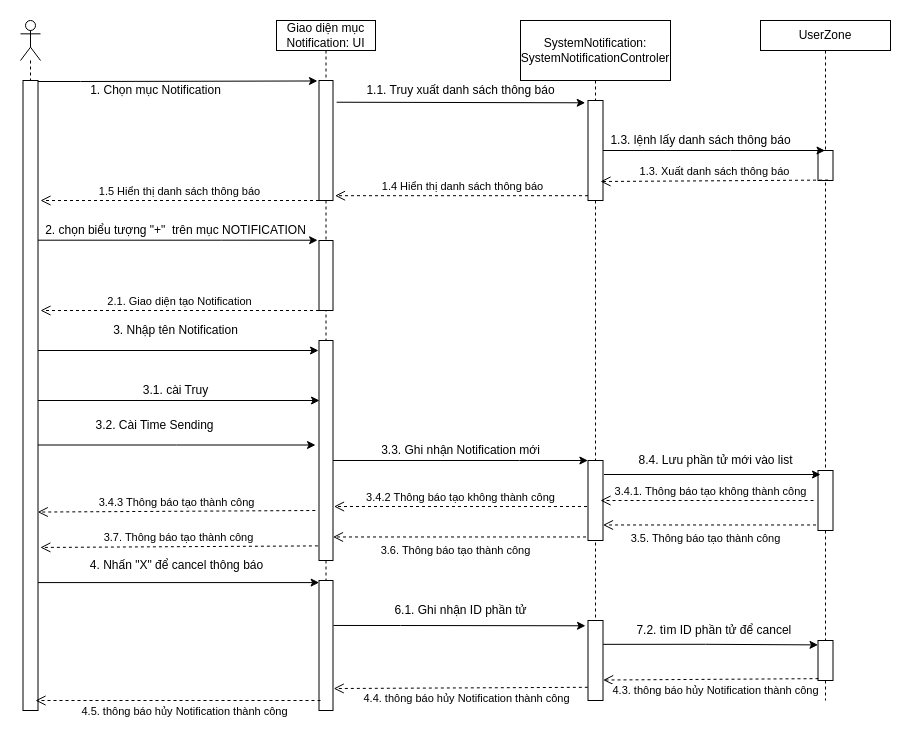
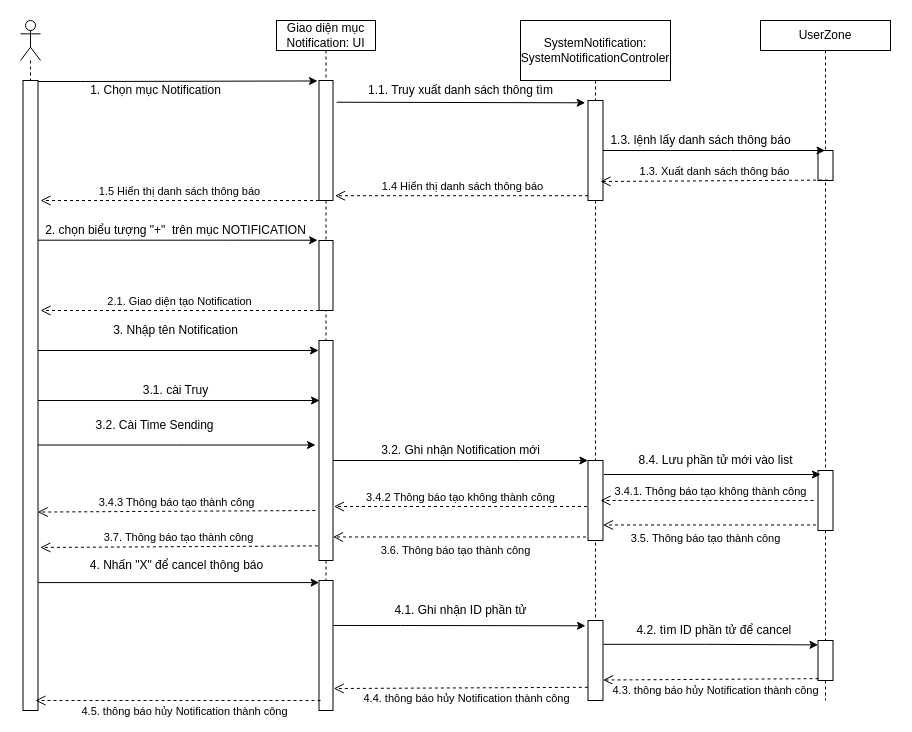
  <mxCell id="0" />
  <mxCell id="1" parent="0" />
  <mxCell id="2" value="" style="shape=umlLifeline;participant=umlActor;perimeter=lifelinePerimeter;whiteSpace=wrap;html=1;container=1;collapsible=0;recursiveResize=0;verticalAlign=top;spacingTop=36;outlineConnect=0;" parent="1" vertex="1"><mxGeometry x="20" y="20" width="20" height="690" as="geometry" /></mxCell>
  <mxCell id="3" value="" style="html=1;points=[];perimeter=orthogonalPerimeter;" parent="2" vertex="1"><mxGeometry x="2.5" y="60" width="15" height="630" as="geometry" /></mxCell>
  <mxCell id="4" value="Giao diện mục Notification: UI" style="shape=umlLifeline;perimeter=lifelinePerimeter;whiteSpace=wrap;html=1;container=1;collapsible=0;recursiveResize=0;outlineConnect=0;size=30;" parent="1" vertex="1"><mxGeometry x="276" y="20" width="99" height="690" as="geometry" /></mxCell>
  <mxCell id="5" value="" style="html=1;points=[];perimeter=orthogonalPerimeter;" parent="4" vertex="1"><mxGeometry x="42.5" y="60" width="14" height="120" as="geometry" /></mxCell>
  <mxCell id="6" value="" style="html=1;points=[];perimeter=orthogonalPerimeter;" parent="4" vertex="1"><mxGeometry x="42.5" y="320" width="14" height="220" as="geometry" /></mxCell>
  <mxCell id="7" value="" style="html=1;points=[];perimeter=orthogonalPerimeter;" parent="4" vertex="1"><mxGeometry x="42.5" y="220" width="14" height="70" as="geometry" /></mxCell>
  <mxCell id="8" value="" style="html=1;points=[];perimeter=orthogonalPerimeter;" parent="4" vertex="1"><mxGeometry x="42.5" y="560" width="14" height="130" as="geometry" /></mxCell>
  <mxCell id="9" value="SystemNotification: SystemNotificationControler" style="shape=umlLifeline;perimeter=lifelinePerimeter;whiteSpace=wrap;html=1;container=1;collapsible=0;recursiveResize=0;outlineConnect=0;size=60;" parent="1" vertex="1"><mxGeometry x="520" y="20" width="150" height="680" as="geometry" /></mxCell>
  <mxCell id="10" value="" style="html=1;points=[];perimeter=orthogonalPerimeter;" parent="9" vertex="1"><mxGeometry x="67.5" y="80" width="15" height="100" as="geometry" /></mxCell>
  <mxCell id="11" value="" style="html=1;points=[];perimeter=orthogonalPerimeter;" parent="9" vertex="1"><mxGeometry x="67.5" y="440" width="15" height="80" as="geometry" /></mxCell>
  <mxCell id="12" value="" style="html=1;points=[];perimeter=orthogonalPerimeter;" parent="9" vertex="1"><mxGeometry x="67.5" y="600" width="15" height="80" as="geometry" /></mxCell>
  <mxCell id="13" value="UserZone" style="shape=umlLifeline;perimeter=lifelinePerimeter;whiteSpace=wrap;html=1;container=1;collapsible=0;recursiveResize=0;outlineConnect=0;size=30;" parent="1" vertex="1"><mxGeometry x="760" y="20" width="130" height="680" as="geometry" /></mxCell>
  <mxCell id="14" value="" style="html=1;points=[];perimeter=orthogonalPerimeter;" parent="13" vertex="1"><mxGeometry x="57.5" y="130" width="15" height="30" as="geometry" /></mxCell>
  <mxCell id="15" value="" style="html=1;points=[];perimeter=orthogonalPerimeter;" parent="13" vertex="1"><mxGeometry x="57.5" y="450" width="15" height="60" as="geometry" /></mxCell>
  <mxCell id="16" value="" style="html=1;points=[];perimeter=orthogonalPerimeter;" parent="13" vertex="1"><mxGeometry x="57.5" y="620" width="15" height="40" as="geometry" /></mxCell>
  <mxCell id="17" style="edgeStyle=orthogonalEdgeStyle;rounded=0;orthogonalLoop=1;jettySize=auto;html=1;" parent="1" source="10" target="13" edge="1"><mxGeometry relative="1" as="geometry"><mxPoint x="730" y="150" as="targetPoint" /><Array as="points"><mxPoint x="730" y="150" /><mxPoint x="730" y="150" /></Array></mxGeometry></mxCell>
  <mxCell id="18" value="1.3. lệnh lấy danh sách thông báo" style="text;html=1;align=center;verticalAlign=middle;resizable=0;points=[];autosize=1;" parent="1" vertex="1"><mxGeometry x="600" y="130" width="200" height="20" as="geometry" /></mxCell>
  <mxCell id="19" style="edgeStyle=orthogonalEdgeStyle;rounded=0;orthogonalLoop=1;jettySize=auto;html=1;entryX=-0.111;entryY=0.004;entryDx=0;entryDy=0;entryPerimeter=0;" parent="1" source="3" target="5" edge="1"><mxGeometry relative="1" as="geometry"><Array as="points"><mxPoint x="80" y="81" /><mxPoint x="80" y="81" /></Array></mxGeometry></mxCell>
  <mxCell id="20" value="1. Chọn mục Notification" style="text;html=1;align=center;verticalAlign=middle;resizable=0;points=[];autosize=1;" parent="1" vertex="1"><mxGeometry x="80" y="80" width="150" height="20" as="geometry" /></mxCell>
  <mxCell id="21" value="1.3. Xuất danh sách thông báo" style="html=1;verticalAlign=bottom;endArrow=open;dashed=1;endSize=8;exitX=0.667;exitY=0.986;exitDx=0;exitDy=0;exitPerimeter=0;" parent="1" source="14" edge="1"><mxGeometry relative="1" as="geometry"><mxPoint x="390" y="180" as="sourcePoint" /><mxPoint x="600" y="181" as="targetPoint" /></mxGeometry></mxCell>
- <mxCell id="22" value="1.1. Truy xuất danh sách thông báo" style="text;html=1;align=center;verticalAlign=middle;resizable=0;points=[];autosize=1;" parent="1" vertex="1"><mxGeometry x="360" y="80" width="200" height="20" as="geometry" /></mxCell>
+ <mxCell id="22" value="1.1. Truy xuất danh sách thông tìm" style="text;html=1;align=center;verticalAlign=middle;resizable=0;points=[];autosize=1;" parent="1" vertex="1"><mxGeometry x="360" y="80" width="200" height="20" as="geometry" /></mxCell>
  <mxCell id="23" style="edgeStyle=orthogonalEdgeStyle;rounded=0;orthogonalLoop=1;jettySize=auto;html=1;entryX=-0.1;entryY=-0.004;entryDx=0;entryDy=0;entryPerimeter=0;" parent="1" source="3" target="7" edge="1"><mxGeometry relative="1" as="geometry"><Array as="points"><mxPoint x="221" y="239" /></Array></mxGeometry></mxCell>
  <mxCell id="24" value="2. chọn biểu tượng &quot;+&quot;&amp;nbsp; trên mục NOTIFICATION" style="text;html=1;align=center;verticalAlign=middle;resizable=0;points=[];autosize=1;" parent="1" vertex="1"><mxGeometry x="35" y="220" width="280" height="20" as="geometry" /></mxCell>
  <mxCell id="25" value="2.1. Giao diện tạo Notification" style="html=1;verticalAlign=bottom;endArrow=open;dashed=1;endSize=8;" parent="1" source="7" edge="1"><mxGeometry x="0.014" relative="1" as="geometry"><mxPoint x="120" y="310" as="sourcePoint" /><mxPoint x="40" y="310" as="targetPoint" /><mxPoint x="1" as="offset" /></mxGeometry></mxCell>
  <mxCell id="26" style="edgeStyle=orthogonalEdgeStyle;rounded=0;orthogonalLoop=1;jettySize=auto;html=1;" parent="1" source="3" edge="1"><mxGeometry relative="1" as="geometry"><Array as="points"><mxPoint x="318" y="350" /></Array><mxPoint x="318" y="350" as="targetPoint" /></mxGeometry></mxCell>
  <mxCell id="27" value="3. Nhập tên Notification" style="text;html=1;align=center;verticalAlign=middle;resizable=0;points=[];autosize=1;" parent="1" vertex="1"><mxGeometry x="105" y="320" width="140" height="20" as="geometry" /></mxCell>
  <mxCell id="28" style="edgeStyle=orthogonalEdgeStyle;rounded=0;orthogonalLoop=1;jettySize=auto;html=1;" parent="1" source="3" edge="1"><mxGeometry relative="1" as="geometry"><mxPoint x="319" y="400" as="targetPoint" /><Array as="points"><mxPoint x="319" y="400" /></Array></mxGeometry></mxCell>
  <mxCell id="29" value="3.1. cài Truy" style="text;html=1;align=center;verticalAlign=middle;resizable=0;points=[];autosize=1;" parent="1" vertex="1"><mxGeometry x="120" y="380" width="110" height="20" as="geometry" /></mxCell>
  <mxCell id="30" style="edgeStyle=orthogonalEdgeStyle;rounded=0;orthogonalLoop=1;jettySize=auto;html=1;entryX=-0.25;entryY=0.475;entryDx=0;entryDy=0;entryPerimeter=0;" parent="1" source="3" target="6" edge="1"><mxGeometry relative="1" as="geometry"><mxPoint x="310" y="445" as="targetPoint" /><Array as="points"><mxPoint x="176" y="445" /></Array></mxGeometry></mxCell>
  <mxCell id="31" value="3.2. Cài Time Sending" style="text;html=1;align=center;verticalAlign=middle;resizable=0;points=[];autosize=1;" parent="1" vertex="1"><mxGeometry x="89" y="415" width="130" height="20" as="geometry" /></mxCell>
  <mxCell id="32" style="edgeStyle=orthogonalEdgeStyle;rounded=0;orthogonalLoop=1;jettySize=auto;html=1;entryX=-0.009;entryY=0;entryDx=0;entryDy=0;entryPerimeter=0;" parent="1" source="6" target="11" edge="1"><mxGeometry relative="1" as="geometry"><Array as="points"><mxPoint x="519" y="460" /><mxPoint x="519" y="460" /></Array><mxPoint x="570" y="560" as="targetPoint" /></mxGeometry></mxCell>
- <mxCell id="33" value="3.3. Ghi nhận Notification mới" style="text;html=1;align=center;verticalAlign=middle;resizable=0;points=[];autosize=1;" parent="1" vertex="1"><mxGeometry x="375" y="440" width="170" height="20" as="geometry" /></mxCell>
+ <mxCell id="33" value="3.2. Ghi nhận Notification mới" style="text;html=1;align=center;verticalAlign=middle;resizable=0;points=[];autosize=1;" parent="1" vertex="1"><mxGeometry x="375" y="440" width="170" height="20" as="geometry" /></mxCell>
  <mxCell id="34" style="edgeStyle=orthogonalEdgeStyle;rounded=0;orthogonalLoop=1;jettySize=auto;html=1;" parent="1" edge="1"><mxGeometry relative="1" as="geometry"><mxPoint x="820" y="474" as="targetPoint" /><Array as="points"><mxPoint x="603.5" y="474" /></Array><mxPoint x="630.5" y="474" as="sourcePoint" /></mxGeometry></mxCell>
  <mxCell id="35" value="8.4. Lưu phần tử mới vào list" style="text;html=1;align=center;verticalAlign=middle;resizable=0;points=[];autosize=1;" parent="1" vertex="1"><mxGeometry x="630" y="450" width="170" height="20" as="geometry" /></mxCell>
  <mxCell id="36" value="3.5. Thông báo tạo thành công" style="html=1;verticalAlign=bottom;endArrow=open;dashed=1;endSize=8;exitX=-0.13;exitY=0.908;exitDx=0;exitDy=0;exitPerimeter=0;" parent="1" source="15" target="11" edge="1"><mxGeometry x="0.039" y="23" relative="1" as="geometry"><mxPoint x="580" y="470" as="sourcePoint" /><mxPoint x="603" y="506" as="targetPoint" /><mxPoint as="offset" /></mxGeometry></mxCell>
  <mxCell id="37" value="3.6. Thông báo tạo thành công" style="html=1;verticalAlign=bottom;endArrow=open;dashed=1;endSize=8;exitX=-0.132;exitY=0.956;exitDx=0;exitDy=0;exitPerimeter=0;" parent="1" source="11" target="6" edge="1"><mxGeometry x="0.039" y="23" relative="1" as="geometry"><mxPoint x="500" y="527" as="sourcePoint" /><mxPoint x="350" y="607" as="targetPoint" /><mxPoint as="offset" /></mxGeometry></mxCell>
  <mxCell id="38" value="3.7. Thông báo tạo thành công" style="html=1;verticalAlign=bottom;endArrow=open;dashed=1;endSize=8;entryX=1.157;entryY=0.752;entryDx=0;entryDy=0;entryPerimeter=0;exitX=-0.079;exitY=0.958;exitDx=0;exitDy=0;exitPerimeter=0;" parent="1" edge="1"><mxGeometry relative="1" as="geometry"><mxPoint x="317.394" y="545.4" as="sourcePoint" /><mxPoint x="39.855" y="546.96" as="targetPoint" /><mxPoint as="offset" /></mxGeometry></mxCell>
  <mxCell id="39" style="edgeStyle=orthogonalEdgeStyle;rounded=0;orthogonalLoop=1;jettySize=auto;html=1;entryX=-0.167;entryY=0.066;entryDx=0;entryDy=0;entryPerimeter=0;exitX=1.033;exitY=0.346;exitDx=0;exitDy=0;exitPerimeter=0;" parent="1" source="8" target="12" edge="1"><mxGeometry relative="1" as="geometry"><mxPoint x="507" y="725" as="targetPoint" /><Array as="points"><mxPoint x="400" y="625" /><mxPoint x="400" y="625" /></Array><mxPoint x="350" y="725" as="sourcePoint" /></mxGeometry></mxCell>
  <mxCell id="40" value="" style="endArrow=classic;html=1;entryX=0.008;entryY=0.016;entryDx=0;entryDy=0;entryPerimeter=0;" parent="1" source="3" target="8" edge="1"><mxGeometry width="50" height="50" relative="1" as="geometry"><mxPoint x="37.83" y="682.2" as="sourcePoint" /><mxPoint x="220" y="691" as="targetPoint" /></mxGeometry></mxCell>
  <mxCell id="41" value="4. Nhấn &quot;X&quot; để cancel thông báo" style="text;html=1;align=center;verticalAlign=middle;resizable=0;points=[];autosize=1;" parent="1" vertex="1"><mxGeometry x="81" y="555" width="190" height="20" as="geometry" /></mxCell>
- <mxCell id="42" value="6.1. Ghi nhận ID phần tử" style="text;html=1;align=center;verticalAlign=middle;resizable=0;points=[];autosize=1;" parent="1" vertex="1"><mxGeometry x="385" y="600" width="150" height="20" as="geometry" /></mxCell>
- <mxCell id="43" value="7.2. tìm ID phần tử để cancel&amp;nbsp;" style="text;html=1;align=center;verticalAlign=middle;resizable=0;points=[];autosize=1;" parent="1" vertex="1"><mxGeometry x="630" y="620" width="170" height="20" as="geometry" /></mxCell>
+ <mxCell id="42" value="4.1. Ghi nhận ID phần tử" style="text;html=1;align=center;verticalAlign=middle;resizable=0;points=[];autosize=1;" parent="1" vertex="1"><mxGeometry x="385" y="600" width="150" height="20" as="geometry" /></mxCell>
+ <mxCell id="43" value="4.2. tìm ID phần tử để cancel&amp;nbsp;" style="text;html=1;align=center;verticalAlign=middle;resizable=0;points=[];autosize=1;" parent="1" vertex="1"><mxGeometry x="630" y="620" width="170" height="20" as="geometry" /></mxCell>
  <mxCell id="44" style="edgeStyle=orthogonalEdgeStyle;rounded=0;orthogonalLoop=1;jettySize=auto;html=1;entryX=0;entryY=0.11;entryDx=0;entryDy=0;entryPerimeter=0;exitX=1.011;exitY=0.298;exitDx=0;exitDy=0;exitPerimeter=0;" parent="1" source="12" target="16" edge="1"><mxGeometry relative="1" as="geometry"><mxPoint x="816" y="740" as="targetPoint" /><Array as="points"><mxPoint x="705" y="644" /></Array></mxGeometry></mxCell>
  <mxCell id="45" value="4.3. thông báo hủy Notification thành công" style="html=1;verticalAlign=bottom;endArrow=open;dashed=1;endSize=8;exitX=0.033;exitY=0.954;exitDx=0;exitDy=0;exitPerimeter=0;entryX=1.011;entryY=0.744;entryDx=0;entryDy=0;entryPerimeter=0;" parent="1" source="16" target="12" edge="1"><mxGeometry x="-0.047" y="20" relative="1" as="geometry"><mxPoint x="670" y="770" as="sourcePoint" /><mxPoint x="590" y="770" as="targetPoint" /><mxPoint as="offset" /></mxGeometry></mxCell>
  <mxCell id="46" value="4.4. thông báo hủy Notification thành công" style="html=1;verticalAlign=bottom;endArrow=open;dashed=1;endSize=8;exitX=-0.011;exitY=0.835;exitDx=0;exitDy=0;exitPerimeter=0;entryX=1.05;entryY=0.831;entryDx=0;entryDy=0;entryPerimeter=0;" parent="1" source="12" target="8" edge="1"><mxGeometry x="-0.047" y="20" relative="1" as="geometry"><mxPoint x="570" y="788" as="sourcePoint" /><mxPoint x="340" y="788" as="targetPoint" /><mxPoint as="offset" /></mxGeometry></mxCell>
  <mxCell id="47" value="4.5. thông báo hủy Notification thành công" style="html=1;verticalAlign=bottom;endArrow=open;dashed=1;endSize=8;" parent="1" edge="1"><mxGeometry x="-0.047" y="20" relative="1" as="geometry"><mxPoint x="320" y="700" as="sourcePoint" /><mxPoint x="35" y="700" as="targetPoint" /><mxPoint as="offset" /></mxGeometry></mxCell>
  <mxCell id="48" value="" style="endArrow=classic;html=1;entryX=-0.186;entryY=0.023;entryDx=0;entryDy=0;entryPerimeter=0;exitX=1.26;exitY=0.181;exitDx=0;exitDy=0;exitPerimeter=0;" parent="1" source="5" target="10" edge="1"><mxGeometry width="50" height="50" relative="1" as="geometry"><mxPoint x="240" y="290" as="sourcePoint" /><mxPoint x="460" y="260" as="targetPoint" /></mxGeometry></mxCell>
  <mxCell id="49" value="1.4 Hiển thị danh sách thông báo" style="html=1;verticalAlign=bottom;endArrow=open;dashed=1;endSize=8;entryX=1.144;entryY=0.96;entryDx=0;entryDy=0;entryPerimeter=0;" parent="1" source="10" target="5" edge="1"><mxGeometry relative="1" as="geometry"><mxPoint x="400" y="210" as="sourcePoint" /><mxPoint x="320" y="210" as="targetPoint" /></mxGeometry></mxCell>
  <mxCell id="50" value="1.5 Hiển thị danh sách thông báo" style="html=1;verticalAlign=bottom;endArrow=open;dashed=1;endSize=8;" parent="1" edge="1"><mxGeometry x="0.014" relative="1" as="geometry"><mxPoint x="318.5" y="200" as="sourcePoint" /><mxPoint x="40" y="200" as="targetPoint" /><mxPoint x="1" as="offset" /></mxGeometry></mxCell>
  <mxCell id="51" value="3.4.1. Thông báo tạo không thành công" style="html=1;verticalAlign=bottom;endArrow=open;dashed=1;endSize=8;exitX=-0.13;exitY=0.908;exitDx=0;exitDy=0;exitPerimeter=0;" parent="1" edge="1"><mxGeometry x="-0.033" relative="1" as="geometry"><mxPoint x="813.05" y="500" as="sourcePoint" /><mxPoint x="600" y="500" as="targetPoint" /><mxPoint as="offset" /></mxGeometry></mxCell>
  <mxCell id="52" value="3.4.2 Thông báo tạo không thành công" style="html=1;verticalAlign=bottom;endArrow=open;dashed=1;endSize=8;exitX=-0.132;exitY=0.956;exitDx=0;exitDy=0;exitPerimeter=0;" parent="1" edge="1"><mxGeometry relative="1" as="geometry"><mxPoint x="586.51" y="506" as="sourcePoint" /><mxPoint x="333.49" y="506" as="targetPoint" /><mxPoint as="offset" /></mxGeometry></mxCell>
  <mxCell id="53" value="3.4.3 Thông báo tạo thành công" style="html=1;verticalAlign=bottom;endArrow=open;dashed=1;endSize=8;entryX=1.157;entryY=0.752;entryDx=0;entryDy=0;entryPerimeter=0;exitX=-0.079;exitY=0.958;exitDx=0;exitDy=0;exitPerimeter=0;" parent="1" edge="1"><mxGeometry relative="1" as="geometry"><mxPoint x="314.774" y="510" as="sourcePoint" /><mxPoint x="37.235" y="511.56" as="targetPoint" /><mxPoint as="offset" /></mxGeometry></mxCell>
